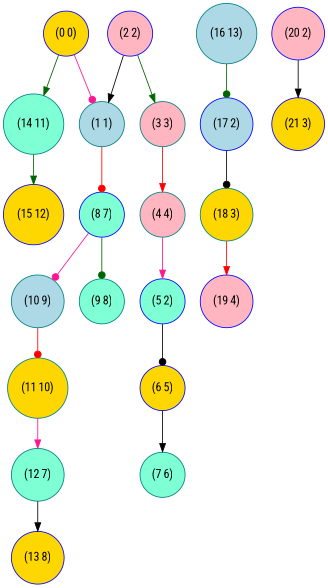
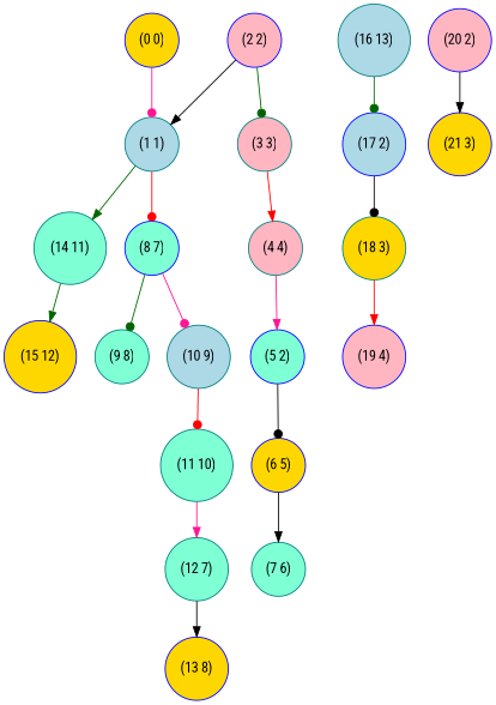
  digraph {
    fontname="Roboto Condensed"
    rankdir=TB
    node [color=blue fillcolor=aquamarine fontname="Roboto Condensed" isInitial=false kind=PASSAGE shape=circle style=filled]
    edge [arrowhead=normal color=black fontname="Roboto Condensed" letter=0]
    n1 [fillcolor=gold index=0 isInitial=true label="(0 0)"]
    n2 [color=teal fillcolor=lightblue index=1 label="(1 1)"]
    n3 [color=teal index=14 label="(14 11)"]
    n4 [index=8 label="(8 7)"]
    n5 [fillcolor=gold index=15 label="(15 12)"]
    n6 [fillcolor=lightpink index=2 label="(2 2)"]
    n7 [color=teal fillcolor=lightpink index=3 label="(3 3)"]
    n8 [color=teal index=9 kind=ERROR label="(9 8)"]
    n9 [color=teal fillcolor=lightblue index=10 label="(10 9)"]
    n10 [color=teal fillcolor=lightpink index=4 label="(4 4)"]
    n11 [index=5 label="(5 2)"]
    n12 [fillcolor=gold index=6 label="(6 5)"]
    n13 [color=teal index=7 kind=ERROR label="(7 6)"]
-   n14 [color=teal fillcolor=gold index=11 label="(11 10)"]
+   n14 [color=teal index=11 label="(11 10)"]
    n15 [color=teal index=12 label="(12 7)"]
    n16 [fillcolor=gold index=13 kind=ERROR label="(13 8)"]
    n17 [color=teal fillcolor=lightblue index=16 label="(16 13)"]
    n18 [fillcolor=lightblue index=17 label="(17 2)"]
    n19 [color=teal fillcolor=gold index=18 label="(18 3)"]
    n20 [fillcolor=lightpink index=19 label="(19 4)"]
    n21 [fillcolor=lightpink index=20 label="(20 2)"]
    n22 [fillcolor=gold index=21 kind=ACCEPTING label="(21 3)"]
    n1 -> n2 [arrowhead=dot color=deeppink index=0]
-   n1 -> n3 [color=darkgreen index=13 letter=1]
+   n2 -> n3 [color=darkgreen index=13 letter=1]
    n2 -> n4 [arrowhead=dot color=red index=7 letter=1]
    n3 -> n5 [color=darkgreen index=14]
    n4 -> n8 [arrowhead=dot color=darkgreen index=8]
    n4 -> n9 [arrowhead=dot color=deeppink index=9 letter=1]
    n6 -> n2 [index=1]
-   n6 -> n7 [color=darkgreen index=2 letter=1]
+   n6 -> n7 [arrowhead=dot color=darkgreen index=2 letter=1]
    n7 -> n10 [color=red index=3]
    n9 -> n14 [arrowhead=dot color=red index=10]
    n10 -> n11 [color=deeppink index=4]
    n11 -> n12 [arrowhead=dot index=5]
    n12 -> n13 [index=6 letter=1]
    n14 -> n15 [color=deeppink index=11 letter=1]
    n15 -> n16 [index=12]
    n17 -> n18 [arrowhead=dot color=darkgreen index=16]
    n18 -> n19 [arrowhead=dot index=17 letter=1]
    n19 -> n20 [color=red index=18]
    n21 -> n22 [index=20 letter=1]
  }
